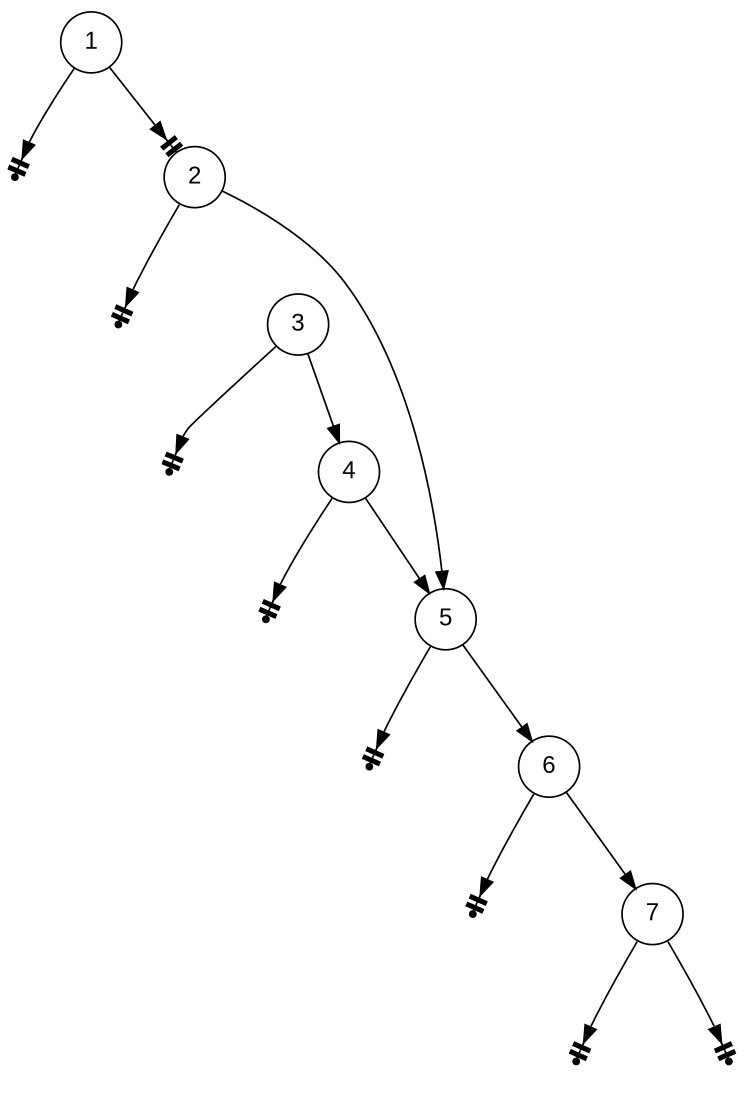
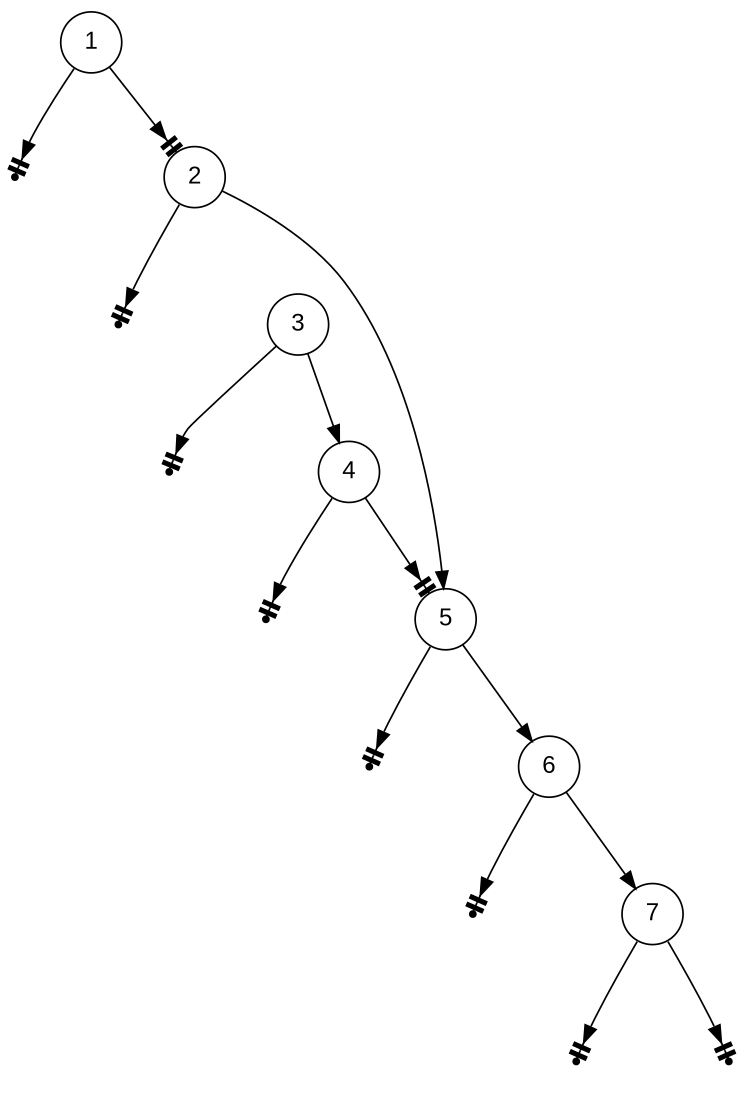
  digraph {
    fontname="Liberation Sans"
    node [fontname="Liberation Sans" shape=circle]
    edge [fontname="Liberation Sans" style=invis]
    l1 [shape=point]
    m1 [style=invis width=0.1]
    2
    l2 [shape=point]
    m2 [style=invis width=0.1]
    3
    l3 [shape=point]
    m3 [style=invis width=0.1]
    4
    l4 [shape=point]
    m4 [style=invis width=0.1]
    5
    l5 [shape=point]
    m5 [style=invis width=0.1]
    6
    l6 [shape=point]
    m6 [style=invis width=0.1]
    7
    l7 [shape=point]
    m7 [style=invis width=0.1]
    r7 [shape=point]
    1
    subgraph sub_1 {
      rank=same
      l1
      m1
      2
    }
    subgraph sub_2 {
      rank=same
      l2
      m2
      3
    }
    subgraph sub_3 {
      rank=same
      l3
      m3
      4
    }
    subgraph sub_4 {
      rank=same
      l4
      m4
      5
    }
    subgraph sub_5 {
      rank=same
      l5
      m5
      6
    }
    subgraph sub_6 {
      rank=same
      l6
      m6
      7
    }
    subgraph sub_7 {
      rank=same
      l7
      m7
      r7
    }
    l1 -> m1
    m1 -> 2
    2 -> l2 [arrowhead=teeteenormal style=""]
    2 -> m2
    2 -> 5 [style=""]
    l2 -> m2
    m2 -> 3
    3 -> l3 [arrowhead=teeteenormal style=""]
    3 -> m3
    3 -> 4 [style=""]
    l3 -> m3
    m3 -> 4
    4 -> l4 [arrowhead=teeteenormal style=""]
    4 -> m4
-   4 -> 5 [style=""]
+   4 -> 5 [arrowhead=teeteenormal style=""]
    l4 -> m4
    m4 -> 5
    5 -> l5 [arrowhead=teeteenormal style=""]
    5 -> m5
    5 -> 6 [style=""]
    l5 -> m5
    m5 -> 6
    6 -> l6 [arrowhead=teeteenormal style=""]
    6 -> m6
    6 -> 7 [style=""]
    l6 -> m6
    m6 -> 7
    7 -> l7 [arrowhead=teeteenormal style=""]
    7 -> m7
    7 -> r7 [arrowhead=teeteenormal style=""]
    l7 -> m7
    m7 -> r7
    1 -> l1 [arrowhead=teeteenormal style=""]
    1 -> m1
    1 -> 2 [arrowhead=teeteenormal style=""]
  }
